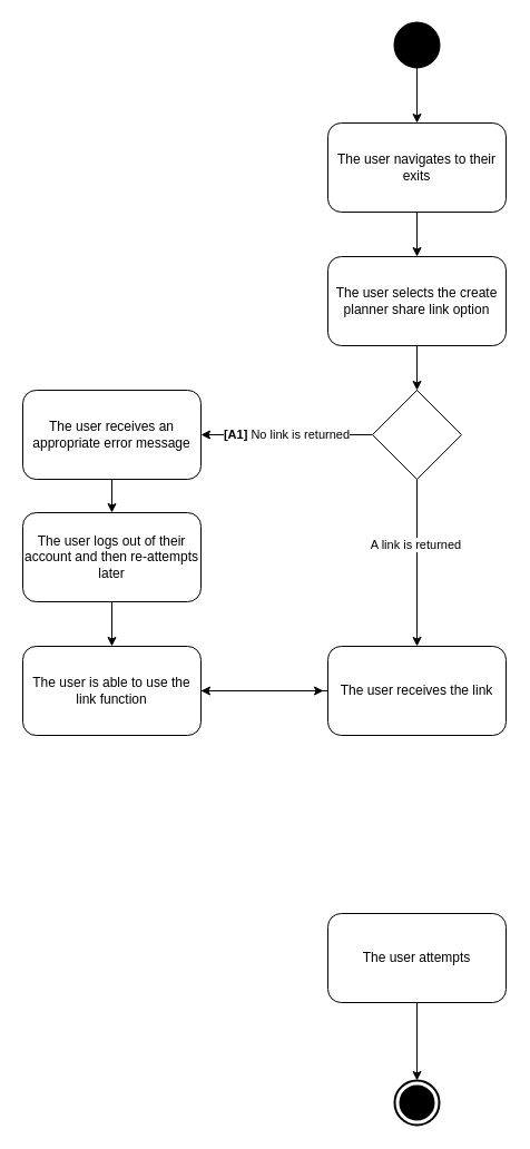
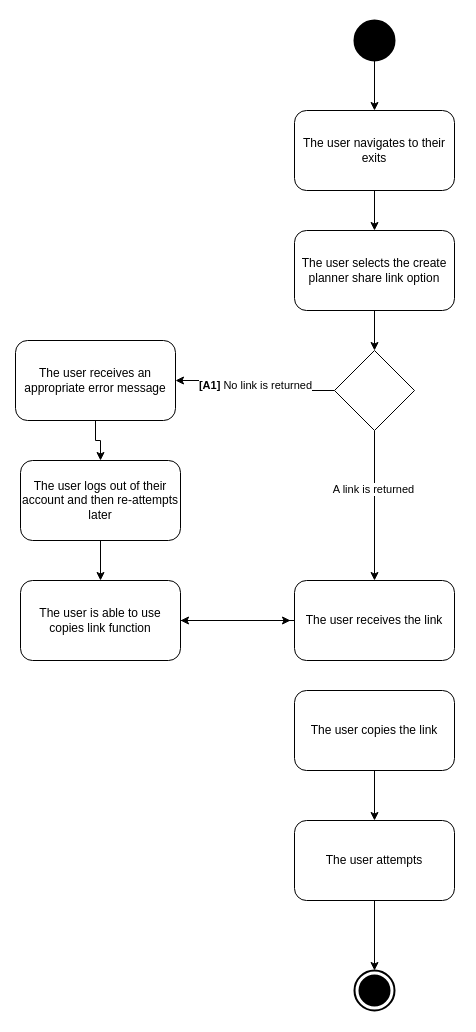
  <mxCell id="0" />
  <mxCell id="1" parent="0" />
  <mxCell id="2" style="edgeStyle=orthogonalEdgeStyle;rounded=0;orthogonalLoop=1;jettySize=auto;html=1;entryX=0.5;entryY=0;entryDx=0;entryDy=0;" edge="1" parent="1" source="3" target="5"><mxGeometry relative="1" as="geometry" /></mxCell>
  <mxCell id="3" value="The user logs out of their account and then re-attempts later" style="shape=rect;html=1;rounded=1;whiteSpace=wrap;align=center;" vertex="1" parent="1"><mxGeometry x="20" y="460" width="160" height="80" as="geometry" /></mxCell>
  <mxCell id="4" style="edgeStyle=orthogonalEdgeStyle;rounded=0;orthogonalLoop=1;jettySize=auto;html=1;" edge="1" parent="1" source="5"><mxGeometry relative="1" as="geometry"><mxPoint x="290" y="620" as="targetPoint" /></mxGeometry></mxCell>
- <mxCell id="5" value="The user is able to use the link function" style="shape=rect;html=1;rounded=1;whiteSpace=wrap;align=center;" vertex="1" parent="1"><mxGeometry x="20" y="580" width="160" height="80" as="geometry" /></mxCell>
+ <mxCell id="5" value="The user is able to use copies link function" style="shape=rect;html=1;rounded=1;whiteSpace=wrap;align=center;" vertex="1" parent="1"><mxGeometry x="20" y="580" width="160" height="80" as="geometry" /></mxCell>
  <mxCell id="6" style="edgeStyle=orthogonalEdgeStyle;rounded=0;orthogonalLoop=1;jettySize=auto;html=1;entryX=0.5;entryY=0;entryDx=0;entryDy=0;" edge="1" parent="1" source="7" target="3"><mxGeometry relative="1" as="geometry" /></mxCell>
- <mxCell id="7" value="The user receives an appropriate error message" style="shape=rect;html=1;rounded=1;whiteSpace=wrap;align=center;" vertex="1" parent="1"><mxGeometry x="20" y="350" width="160" height="80" as="geometry" /></mxCell>
+ <mxCell id="7" value="The user receives an appropriate error message" style="shape=rect;html=1;rounded=1;whiteSpace=wrap;align=center;" vertex="1" parent="1"><mxGeometry x="15" y="340" width="160" height="80" as="geometry" /></mxCell>
  <mxCell id="8" style="edgeStyle=orthogonalEdgeStyle;rounded=0;orthogonalLoop=1;jettySize=auto;html=1;entryX=0.5;entryY=0;entryDx=0;entryDy=0;entryPerimeter=0;" edge="1" parent="1" source="9" target="24"><mxGeometry relative="1" as="geometry" /></mxCell>
  <mxCell id="9" value="The user attempts" style="shape=rect;html=1;rounded=1;whiteSpace=wrap;align=center;" vertex="1" parent="1"><mxGeometry x="294" y="820" width="160" height="80" as="geometry" /></mxCell>
+ <mxCell id="10" style="edgeStyle=orthogonalEdgeStyle;rounded=0;orthogonalLoop=1;jettySize=auto;html=1;entryX=0.5;entryY=0;entryDx=0;entryDy=0;" edge="1" parent="1" source="11" target="9"><mxGeometry relative="1" as="geometry" /></mxCell>
+ <mxCell id="11" value="The user copies the link" style="shape=rect;html=1;rounded=1;whiteSpace=wrap;align=center;" vertex="1" parent="1"><mxGeometry x="294" y="690" width="160" height="80" as="geometry" /></mxCell>
  <mxCell id="12" style="edgeStyle=orthogonalEdgeStyle;rounded=0;orthogonalLoop=1;jettySize=auto;html=1;" edge="1" parent="1" source="13" target="5"><mxGeometry relative="1" as="geometry" /></mxCell>
  <mxCell id="13" value="The user receives the link" style="shape=rect;html=1;rounded=1;whiteSpace=wrap;align=center;" vertex="1" parent="1"><mxGeometry x="294" y="580" width="160" height="80" as="geometry" /></mxCell>
  <mxCell id="14" style="edgeStyle=orthogonalEdgeStyle;rounded=0;orthogonalLoop=1;jettySize=auto;html=1;entryX=0.5;entryY=0;entryDx=0;entryDy=0;" edge="1" parent="1" source="15" target="21"><mxGeometry relative="1" as="geometry" /></mxCell>
  <mxCell id="15" value="The user selects the create planner share link option" style="shape=rect;html=1;rounded=1;whiteSpace=wrap;align=center;" vertex="1" parent="1"><mxGeometry x="294" y="230" width="160" height="80" as="geometry" /></mxCell>
  <mxCell id="16" style="edgeStyle=orthogonalEdgeStyle;rounded=0;orthogonalLoop=1;jettySize=auto;html=1;entryX=0.5;entryY=0;entryDx=0;entryDy=0;" edge="1" parent="1" source="17" target="15"><mxGeometry relative="1" as="geometry" /></mxCell>
  <mxCell id="17" value="The user navigates to their exits" style="shape=rect;html=1;rounded=1;whiteSpace=wrap;align=center;" vertex="1" parent="1"><mxGeometry x="294" y="110" width="160" height="80" as="geometry" /></mxCell>
  <mxCell id="18" value="[A1] &lt;span style=&quot;font-weight: normal&quot;&gt;No link is returned&lt;/span&gt;" style="edgeStyle=orthogonalEdgeStyle;rounded=0;orthogonalLoop=1;jettySize=auto;html=1;entryX=1;entryY=0.5;entryDx=0;entryDy=0;fontStyle=1" edge="1" parent="1" source="21" target="7"><mxGeometry relative="1" as="geometry" /></mxCell>
  <mxCell id="19" style="edgeStyle=orthogonalEdgeStyle;rounded=0;orthogonalLoop=1;jettySize=auto;html=1;entryX=0.5;entryY=0;entryDx=0;entryDy=0;" edge="1" parent="1" source="21" target="13"><mxGeometry relative="1" as="geometry" /></mxCell>
  <mxCell id="20" value="A link is returned" style="edgeLabel;html=1;align=center;verticalAlign=middle;resizable=0;points=[];" vertex="1" connectable="0" parent="19"><mxGeometry x="-0.227" y="-2" relative="1" as="geometry"><mxPoint as="offset" /></mxGeometry></mxCell>
  <mxCell id="21" value="" style="rhombus;whiteSpace=wrap;html=1;" vertex="1" parent="1"><mxGeometry x="334" y="350" width="80" height="80" as="geometry" /></mxCell>
  <mxCell id="22" style="edgeStyle=orthogonalEdgeStyle;rounded=0;orthogonalLoop=1;jettySize=auto;html=1;entryX=0.5;entryY=0;entryDx=0;entryDy=0;" edge="1" parent="1" source="23" target="17"><mxGeometry relative="1" as="geometry" /></mxCell>
  <mxCell id="23" value="" style="shape=ellipse;html=1;fillColor=#000000;strokeWidth=2;verticalLabelPosition=bottom;verticalAlignment=top;perimeter=ellipsePerimeter;" vertex="1" parent="1"><mxGeometry x="354" y="20" width="40" height="40" as="geometry" /></mxCell>
  <mxCell id="24" value="" style="html=1;shape=mxgraph.sysml.actFinal;strokeWidth=2;verticalLabelPosition=bottom;verticalAlignment=top;" vertex="1" parent="1"><mxGeometry x="354" y="970" width="40" height="40" as="geometry" /></mxCell>
